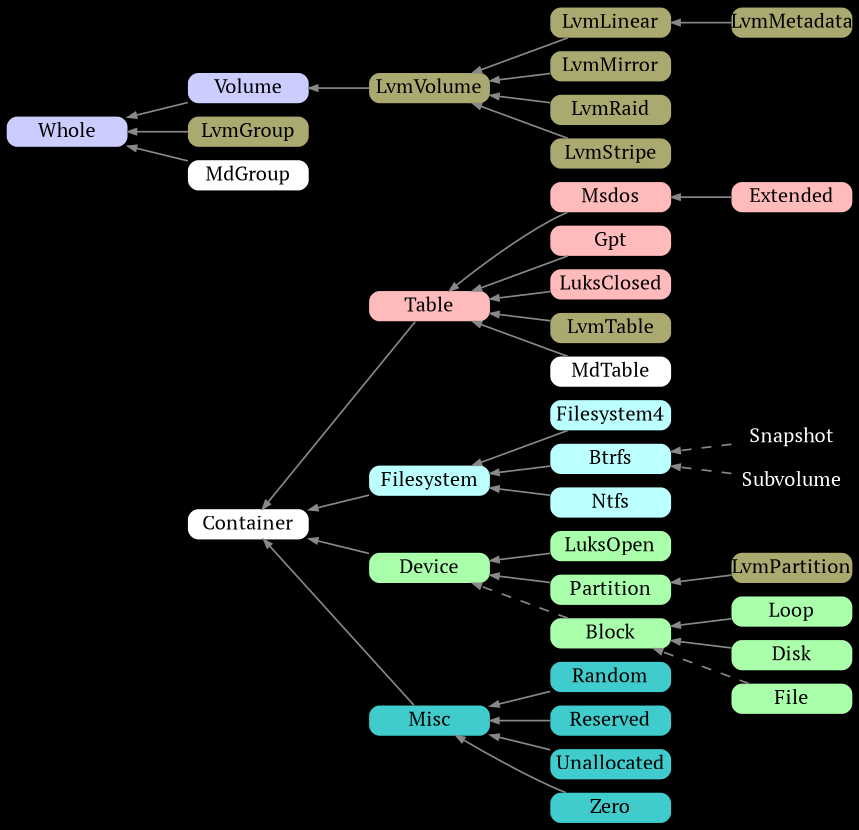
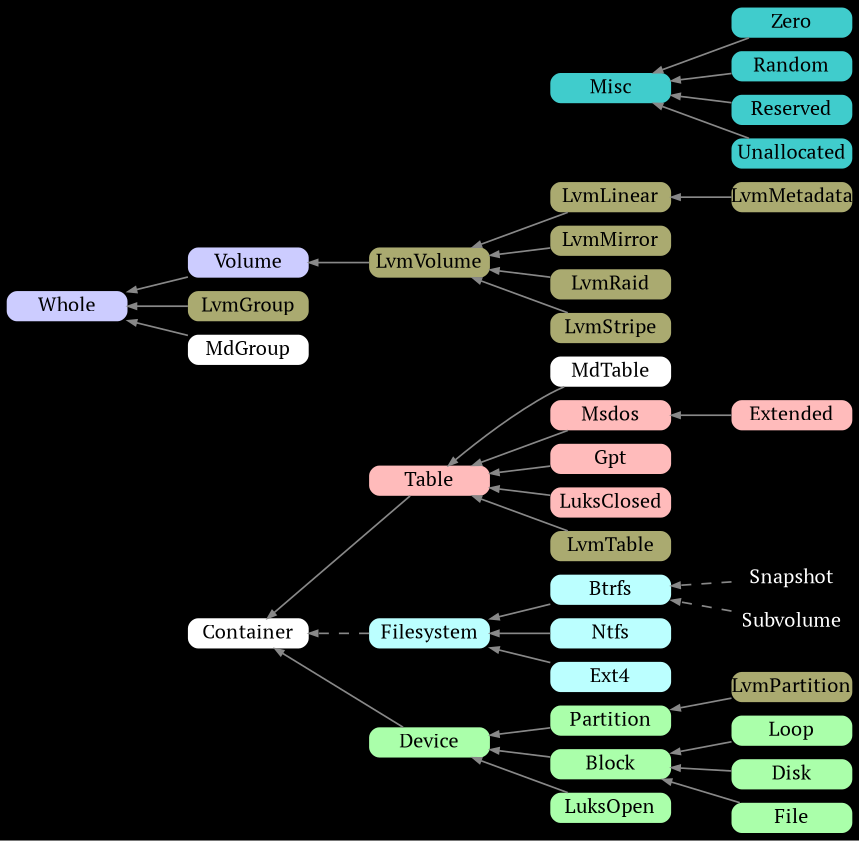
  digraph {
    bgcolor=black
    color=white
    fontname="PT Serif"
    nodesep=0.1
    rankdir=RL
    ranksep=0.5
    node [color=white fillcolor="#aaaa70" fixedsize=true fontname="PT Serif" fontsize=12 penwidth=0 shape=Mrecord style=filled]
    edge [arrowsize=0.5 color="#888888" fontname="PT Serif" penwidth=1.0]
    LvmPartition [height=0.25 width=1.0]
    Partition [fillcolor="#aaffaa" height=0.25 width=1.0]
    Device [fillcolor="#aaffaa" height=0.25 width=1.0]
    Block [fillcolor="#aaffaa" height=0.25 width=1.0]
    LuksOpen [fillcolor="#aaffaa" height=0.25 width=1.0]
    Disk [fillcolor="#aaffaa" height=0.25 width=1.0]
    File [fillcolor="#aaffaa" height=0.25 width=1.0]
    Loop [fillcolor="#aaffaa" height=0.25 width=1.0]
    Table [fillcolor="#ffbbbb" height=0.25 width=1.0]
    Msdos [fillcolor="#ffbbbb" height=0.25 width=1.0]
    Extended [fillcolor="#ffbbbb" height=0.25 width=1.0]
    Gpt [fillcolor="#ffbbbb" height=0.25 width=1.0]
    LuksClosed [fillcolor="#ffbbbb" height=0.25 width=1.0]
    LvmTable [height=0.25 width=1.0]
    MdTable [height=0.25 width=1.0 fillcolor=""]
    Whole [fillcolor="#ccccff" height=0.25 width=1.0]
    Volume [fillcolor="#ccccff" height=0.25 width=1.0]
    LvmGroup [height=0.25 width=1.0]
    LvmLinear [height=0.25 width=1.0]
    LvmVolume [height=0.25 width=1.0]
    LvmMetadata [height=0.25 width=1.0]
    LvmMirror [height=0.25 width=1.0]
    LvmRaid [height=0.25 width=1.0]
    LvmStripe [height=0.25 width=1.0]
    MdGroup [height=0.25 width=1.0 fillcolor=""]
    Filesystem [fillcolor="#bbffff" height=0.25 width=1.0]
-   Ext4 [fillcolor="#bbffff" height=0.25 width=1.0 label=Filesystem4]
+   Ext4 [fillcolor="#bbffff" height=0.25 width=1.0]
    Btrfs [fillcolor="#bbffff" height=0.25 width=1.0]
    Ntfs [fillcolor="#bbffff" height=0.25 width=1.0]
    n30 [fillcolor="#002200" fontcolor=white height=0.25 label=Subvolume style=dashed width=1.0]
    n31 [fillcolor="#002200" fontcolor=white height=0.25 label=Snapshot style=dashed width=1.0]
    Misc [fillcolor="#40cccc" height=0.25 width=1.0]
    Zero [fillcolor="#40cccc" height=0.25 width=1.0]
    Random [fillcolor="#40cccc" height=0.25 width=1.0]
    Reserved [fillcolor="#40cccc" height=0.25 width=1.0]
    Unallocated [fillcolor="#40cccc" height=0.25 width=1.0]
    Container [height=0.25 width=1.0 fillcolor=""]
    subgraph sub_1 {
      color=transparent
      LvmPartition
      Partition
      Device
      Block
      LuksOpen
      Disk
      File
      Loop
    }
    subgraph sub_2 {
      color=transparent
      Table
      Msdos
      Extended
      Gpt
      LuksClosed
      LvmTable
      MdTable
    }
    subgraph sub_3 {
      color=transparent
      Whole
      Volume
      LvmGroup
      LvmLinear
      LvmVolume
      LvmMetadata
      LvmMirror
      LvmRaid
      LvmStripe
      MdGroup
    }
    subgraph sub_4 {
      color=transparent
      Filesystem
      Ext4
      Btrfs
      Ntfs
      n30
      n31
    }
    subgraph sub_5 {
      color=transparent
      Misc
      Zero
      Random
      Reserved
      Unallocated
    }
    LvmPartition -> Partition
    Partition -> Device
    Device -> Container
-   Block -> Device [style=dashed]
+   Block -> Device
    LuksOpen -> Device
    Disk -> Block
-   File -> Block [style=dashed]
+   File -> Block
    Loop -> Block
    Table -> Container
    Msdos -> Table
    Extended -> Msdos
    Gpt -> Table
    LuksClosed -> Table
    LvmTable -> Table
    MdTable -> Table
    Volume -> Whole
    LvmGroup -> Whole
    LvmLinear -> LvmVolume
    LvmVolume -> Volume
    LvmMetadata -> LvmLinear
    LvmMirror -> LvmVolume
    LvmRaid -> LvmVolume
    LvmStripe -> LvmVolume
    MdGroup -> Whole
-   Filesystem -> Container
+   Filesystem -> Container [style=dashed]
    Ext4 -> Filesystem
    Btrfs -> Filesystem
    Ntfs -> Filesystem
    n30 -> Btrfs [style=dashed]
    n31 -> Btrfs [style=dashed]
-   Misc -> Container
    Zero -> Misc
    Random -> Misc
    Reserved -> Misc
    Unallocated -> Misc
  }
